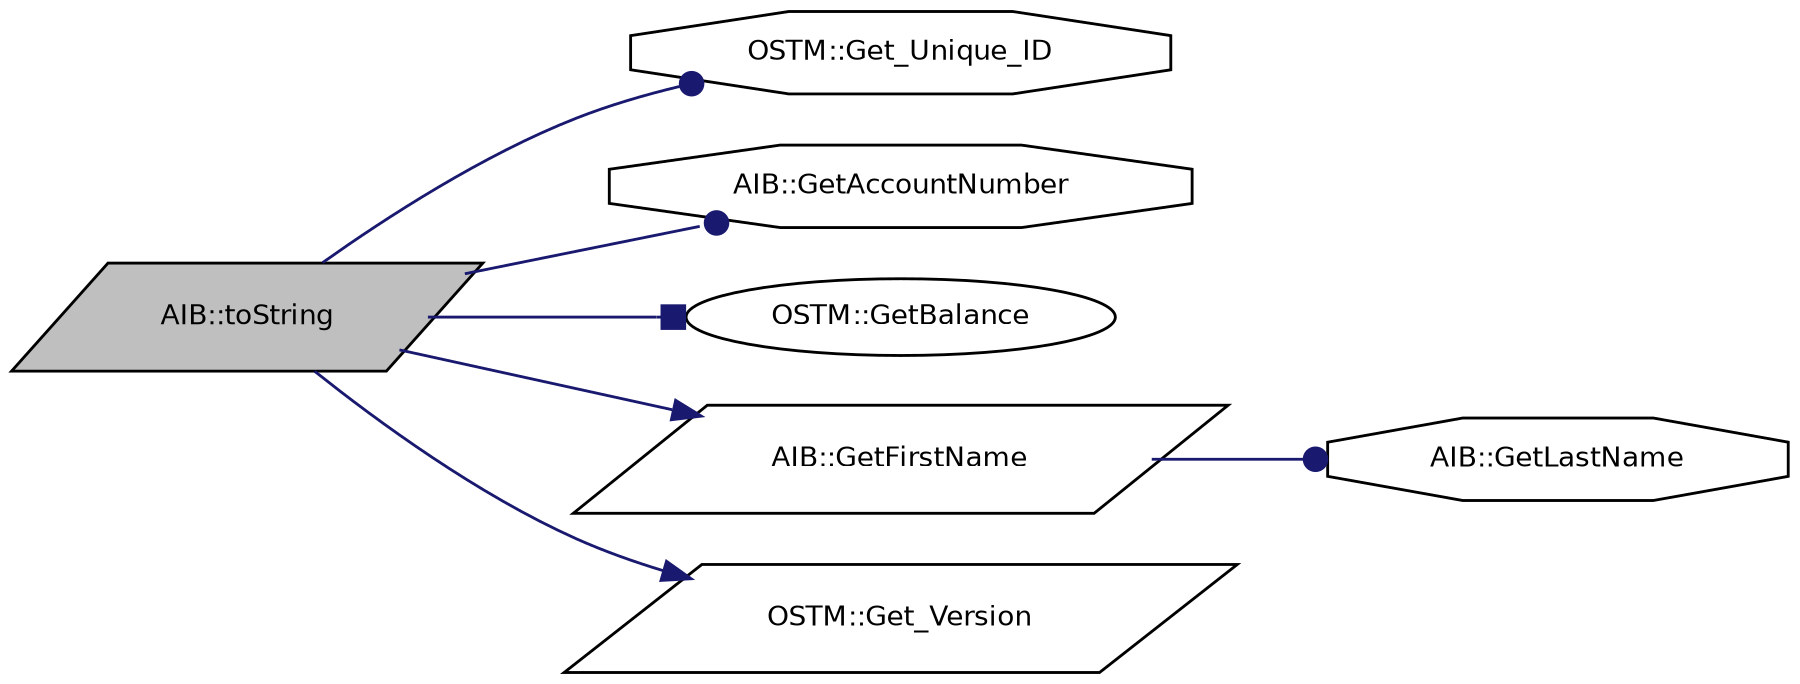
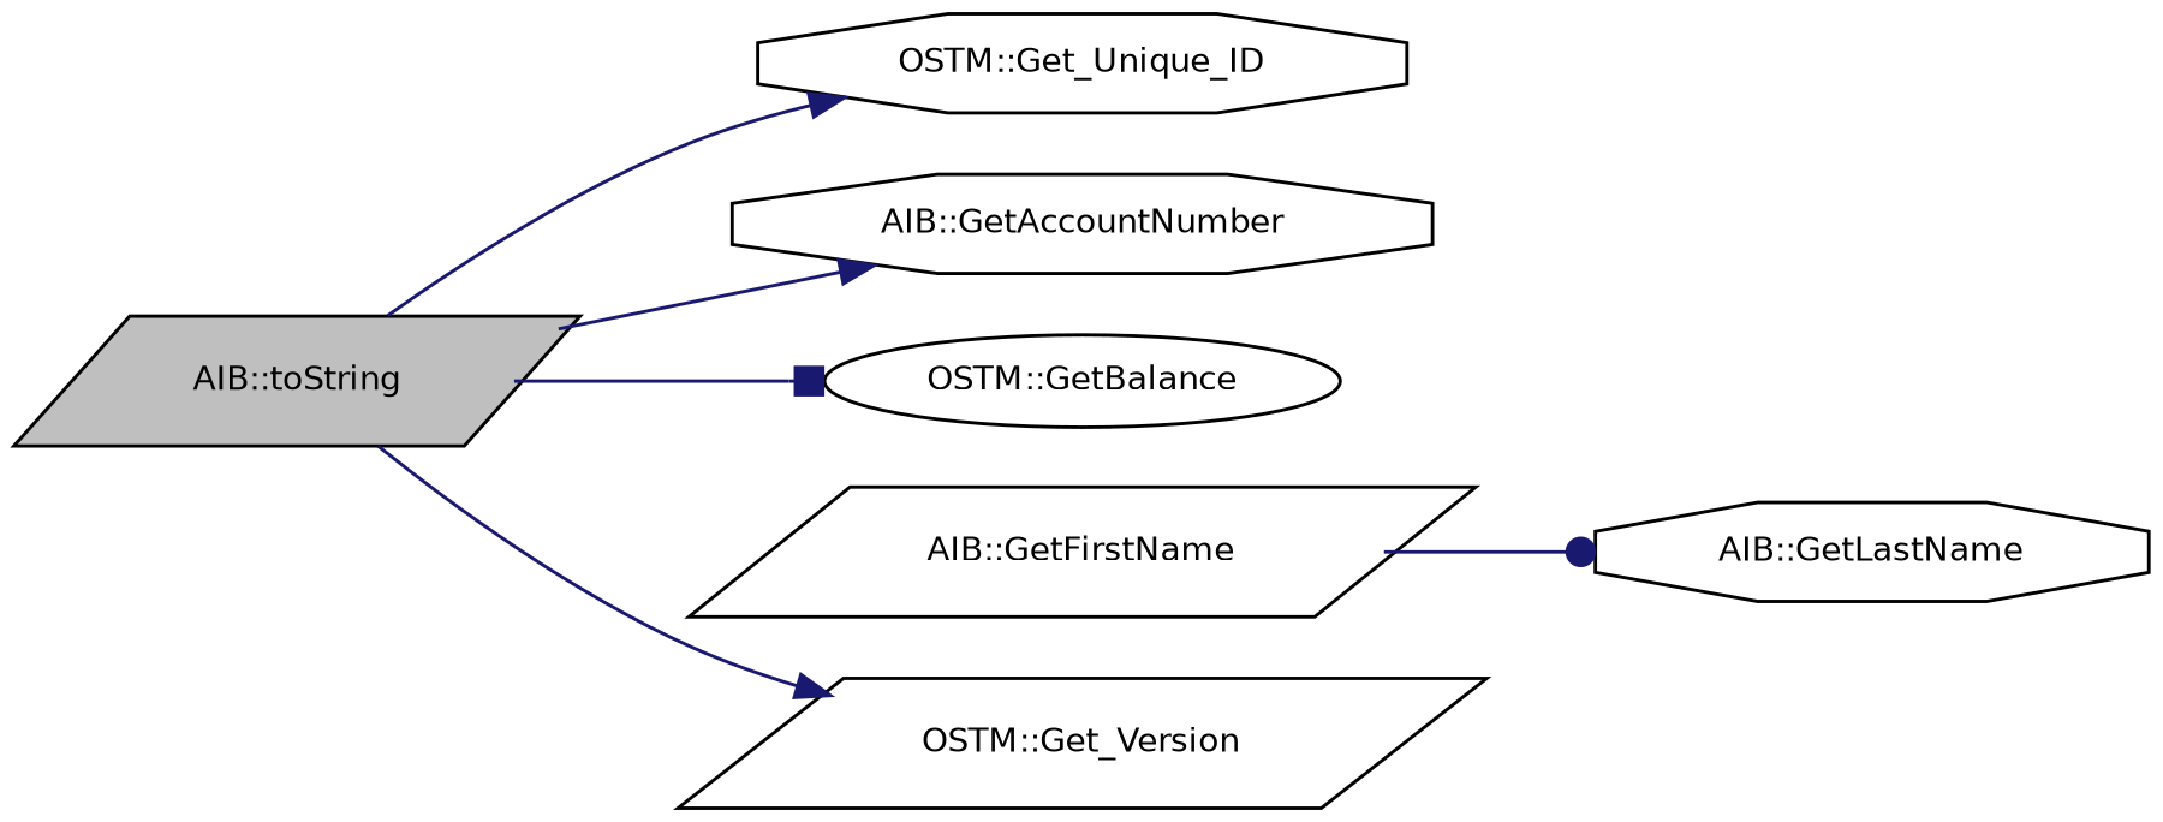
  digraph {
    rankdir=LR
    node [color=black fillcolor=white fontname=Helvetica fontsize=10 shape=parallelogram style=filled]
    edge [arrowhead=normal color=midnightblue fontname=Helvetica fontsize=10 labelfontname=Helvetica labelfontsize=10 style=solid]
    n1 [fillcolor=grey75 fontcolor=black height=0.2 label="AIB::toString" width=0.4]
    n2 [height=0.2 label="OSTM::Get_Unique_ID" shape=octagon width=0.4]
    n3 [height=0.2 label="AIB::GetAccountNumber" shape=octagon width=0.4]
    n4 [height=0.2 label="OSTM::GetBalance" shape=ellipse width=0.4]
    n5 [height=0.2 label="AIB::GetFirstName" width=0.4]
    n6 [height=0.2 label="OSTM::Get_Version" width=0.4]
    n7 [height=0.2 label="AIB::GetLastName" shape=octagon width=0.4]
-   n1 -> n2 [arrowhead=dot]
-   n1 -> n3 [arrowhead=dot]
+   n1 -> n2
+   n1 -> n3
    n1 -> n4 [arrowhead=box]
-   n1 -> n5
    n1 -> n6
    n5 -> n7 [arrowhead=dot]
  }
